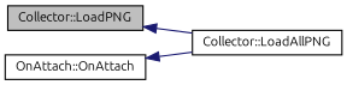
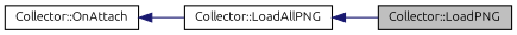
  digraph {
    fontname=Ubuntu
    rankdir=LR
    node [color=black fillcolor=white fontname=Ubuntu fontsize=10 shape=record style=filled]
    edge [color=midnightblue dir=back fontname=Ubuntu fontsize=10 labelfontname=Helvetica labelfontsize=10 style=solid]
    n1 [fillcolor=grey75 fontcolor=black height=0.2 label="Collector::LoadPNG" width=0.4]
    n2 [height=0.2 label="Collector::LoadAllPNG" width=0.4]
-   n3 [height=0.2 label="OnAttach::OnAttach" width=0.4]
-   n1 -> n2
+   n3 [height=0.2 label="Collector::OnAttach" width=0.4]
+   n2 -> n1
    n3 -> n2
  }
